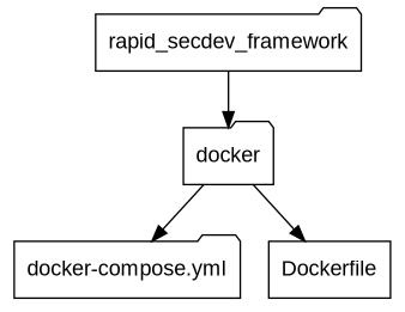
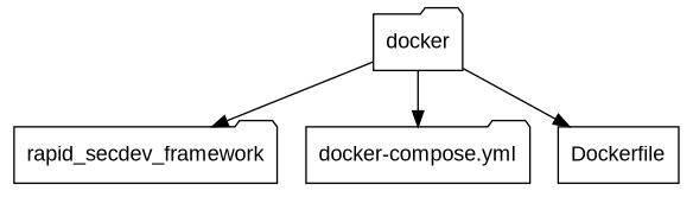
  digraph {
    fontname="Liberation Sans"
    node [fontname="Liberation Sans" fontsize=14 shape=folder]
    edge [fontname="Liberation Sans" fontsize=10]
    n1 [label=rapid_secdev_framework]
    n2 [label=docker]
    n3 [label="docker-compose.yml"]
    n4 [label=Dockerfile shape=box]
-   n1 -> n2
+   n2 -> n1
    n2 -> n3
    n2 -> n4
  }
